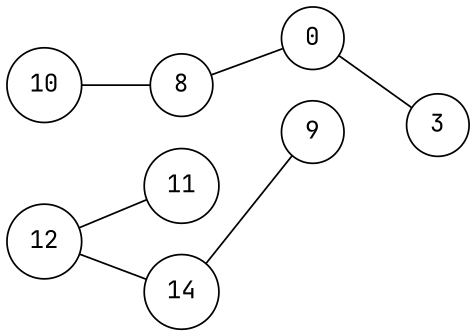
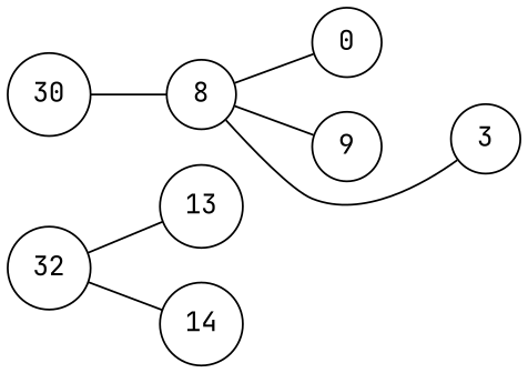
  graph {
    fontname="JetBrains Mono"
    ordering=out
    rankdir=LR
    node [fontname="JetBrains Mono" shape=circle]
    edge [arrowhead=vee fontname="JetBrains Mono"]
-   10
+   10 [label=30]
    8
    n3 [label=0]
    9
-   12
-   11
+   12 [label=32]
+   11 [label=13]
    n7 [label=14]
    3
    10 -- 8
    8 -- n3
-   n7 -- 9
-   n3 -- 3
+   8 -- 9
+   8 -- 3
    12 -- 11
    12 -- n7
  }
